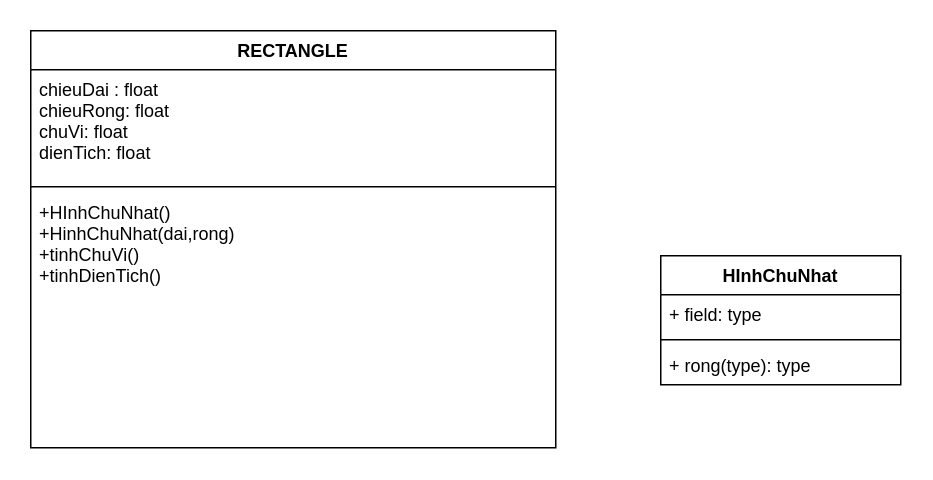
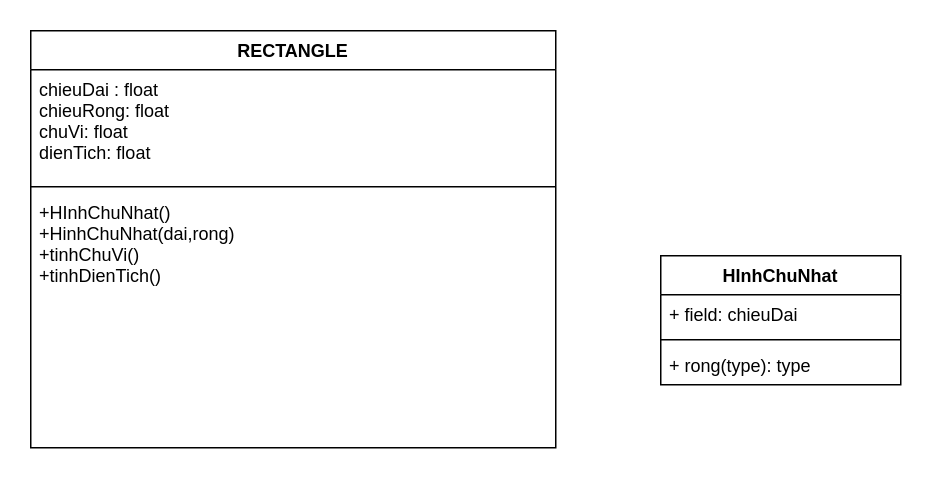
  <mxCell id="0" />
  <mxCell id="1" parent="0" />
  <mxCell id="2" value="HInhChuNhat" style="swimlane;fontStyle=1;align=center;verticalAlign=top;childLayout=stackLayout;horizontal=1;startSize=26;horizontalStack=0;resizeParent=1;resizeParentMax=0;resizeLast=0;collapsible=1;marginBottom=0;" vertex="1" parent="1"><mxGeometry x="440" y="170" width="160" height="86" as="geometry" /></mxCell>
- <mxCell id="3" value="+ field: type" style="text;strokeColor=none;fillColor=none;align=left;verticalAlign=top;spacingLeft=4;spacingRight=4;overflow=hidden;rotatable=0;points=[[0,0.5],[1,0.5]];portConstraint=eastwest;" vertex="1" parent="2"><mxGeometry y="26" width="160" height="26" as="geometry" /></mxCell>
+ <mxCell id="3" value="+ field: chieuDai" style="text;strokeColor=none;fillColor=none;align=left;verticalAlign=top;spacingLeft=4;spacingRight=4;overflow=hidden;rotatable=0;points=[[0,0.5],[1,0.5]];portConstraint=eastwest;" vertex="1" parent="2"><mxGeometry y="26" width="160" height="26" as="geometry" /></mxCell>
  <mxCell id="4" value="" style="line;strokeWidth=1;fillColor=none;align=left;verticalAlign=middle;spacingTop=-1;spacingLeft=3;spacingRight=3;rotatable=0;labelPosition=right;points=[];portConstraint=eastwest;" vertex="1" parent="2"><mxGeometry y="52" width="160" height="8" as="geometry" /></mxCell>
  <mxCell id="5" value="+ rong(type): type" style="text;strokeColor=none;fillColor=none;align=left;verticalAlign=top;spacingLeft=4;spacingRight=4;overflow=hidden;rotatable=0;points=[[0,0.5],[1,0.5]];portConstraint=eastwest;" vertex="1" parent="2"><mxGeometry y="60" width="160" height="26" as="geometry" /></mxCell>
  <mxCell id="6" value="RECTANGLE" style="swimlane;fontStyle=1;align=center;verticalAlign=top;childLayout=stackLayout;horizontal=1;startSize=26;horizontalStack=0;resizeParent=1;resizeParentMax=0;resizeLast=0;collapsible=1;marginBottom=0;" vertex="1" parent="1"><mxGeometry x="20" y="20" width="350" height="278" as="geometry" /></mxCell>
  <mxCell id="7" value="chieuDai : float&#10;chieuRong: float&#10;chuVi: float&#10;dienTich: float&#10;" style="text;strokeColor=none;fillColor=none;align=left;verticalAlign=top;spacingLeft=4;spacingRight=4;overflow=hidden;rotatable=0;points=[[0,0.5],[1,0.5]];portConstraint=eastwest;" vertex="1" parent="6"><mxGeometry y="26" width="350" height="74" as="geometry" /></mxCell>
  <mxCell id="8" value="" style="line;strokeWidth=1;fillColor=none;align=left;verticalAlign=middle;spacingTop=-1;spacingLeft=3;spacingRight=3;rotatable=0;labelPosition=right;points=[];portConstraint=eastwest;" vertex="1" parent="6"><mxGeometry y="100" width="350" height="8" as="geometry" /></mxCell>
  <mxCell id="9" value="+HInhChuNhat()&#10;+HinhChuNhat(dai,rong)&#10;+tinhChuVi()&#10;+tinhDienTich()" style="text;strokeColor=none;fillColor=none;align=left;verticalAlign=top;spacingLeft=4;spacingRight=4;overflow=hidden;rotatable=0;points=[[0,0.5],[1,0.5]];portConstraint=eastwest;" vertex="1" parent="6"><mxGeometry y="108" width="350" height="170" as="geometry" /></mxCell>
